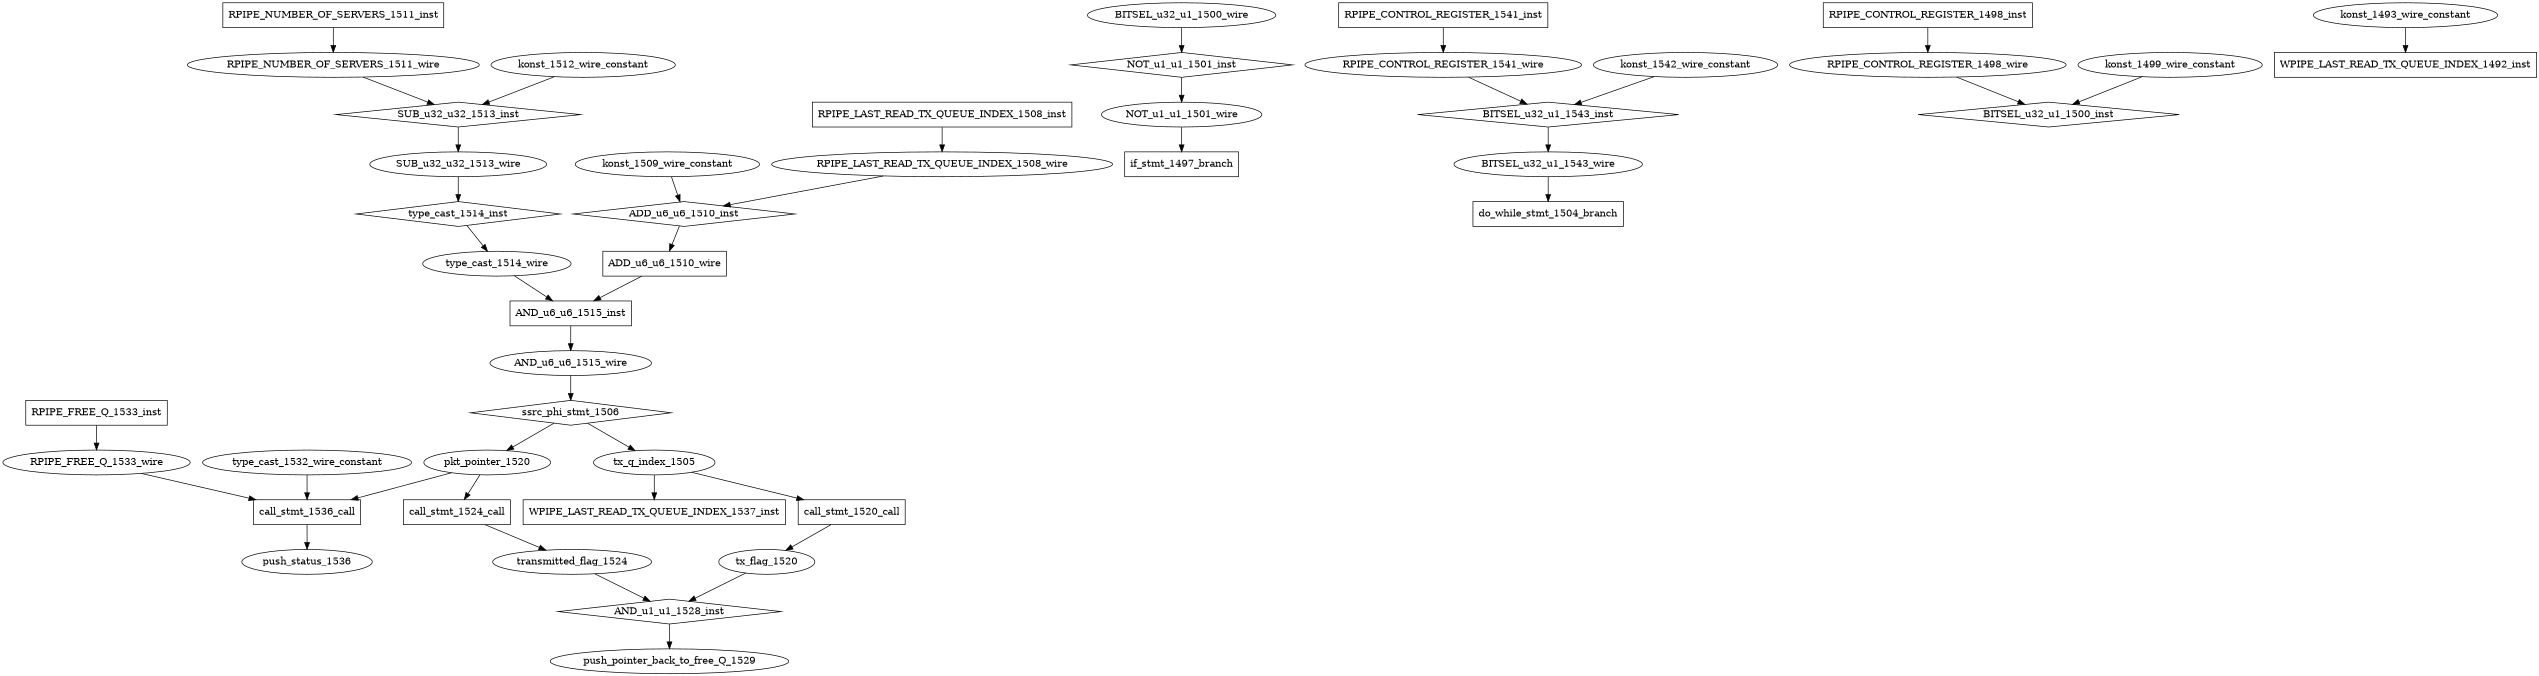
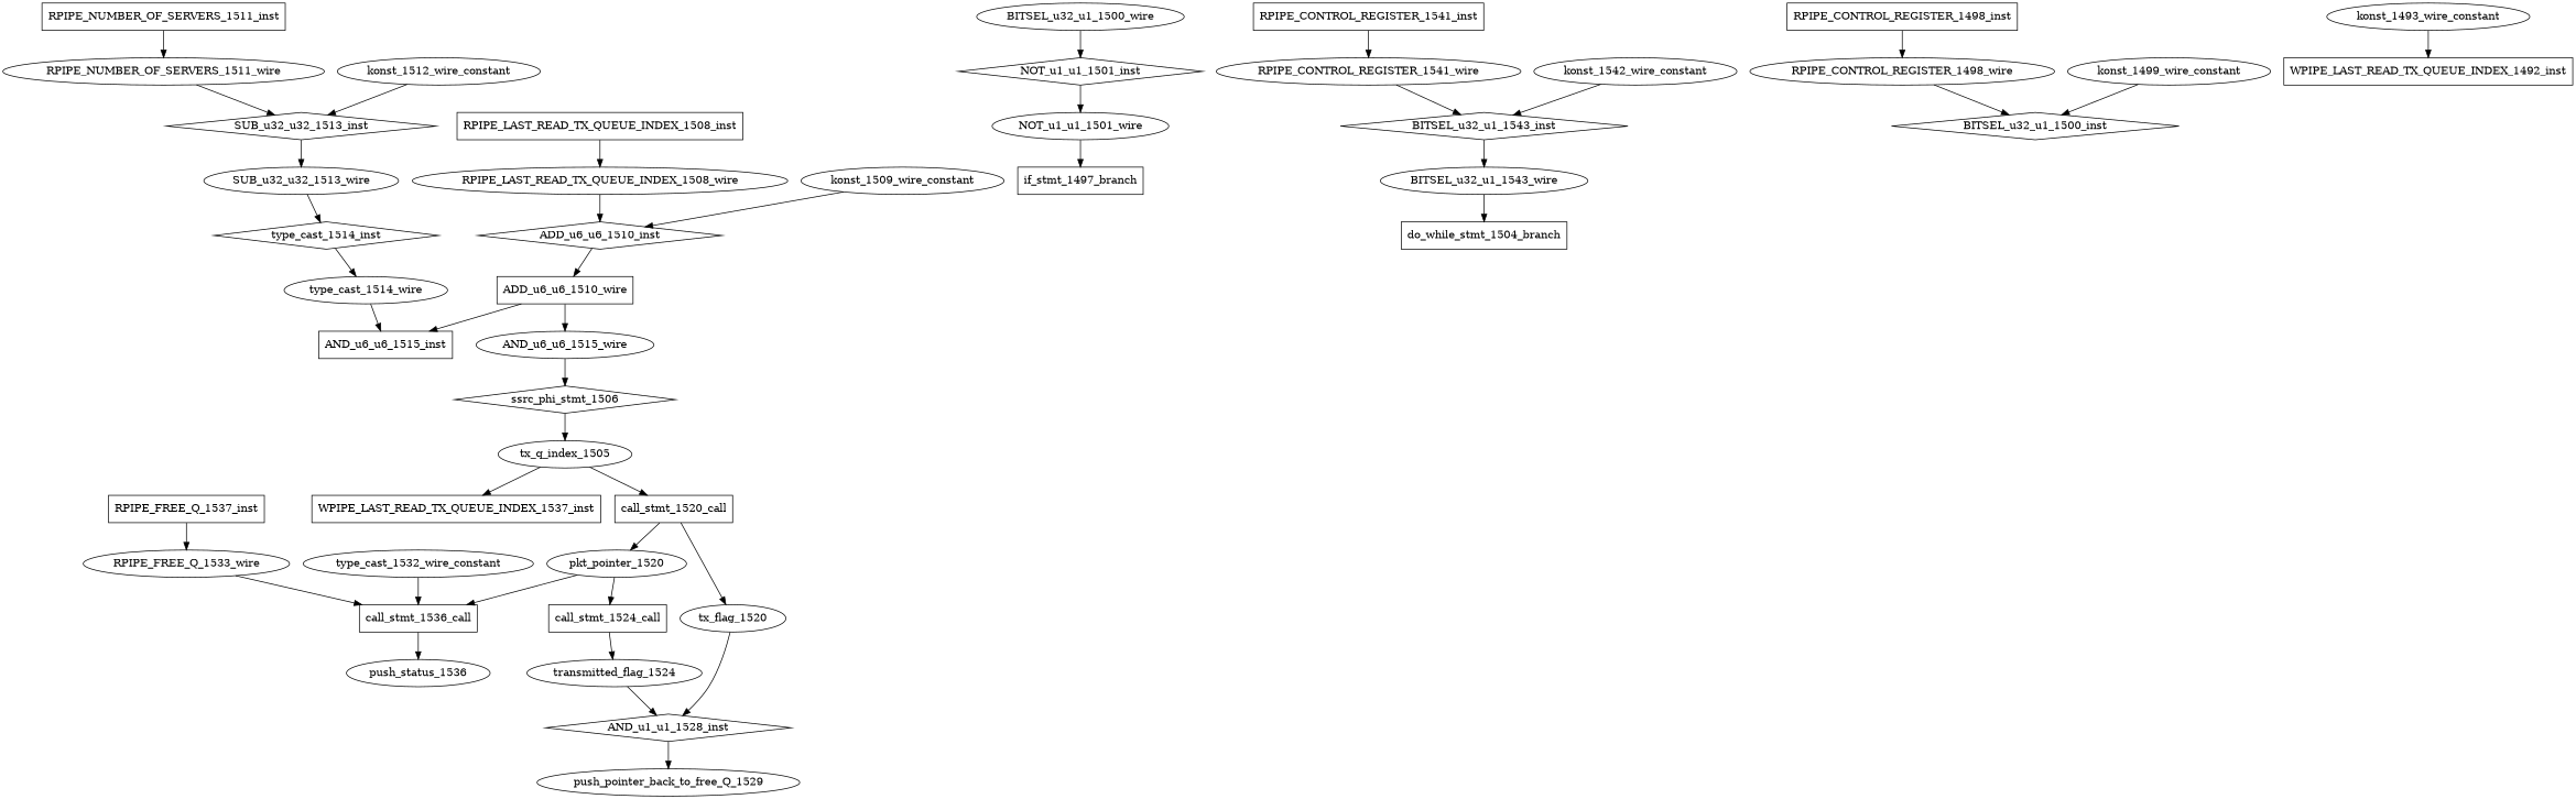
  digraph {
    node [shape=ellipse]
    ADD_u6_u6_1510_wire [shape=box]
    AND_u6_u6_1515_inst [shape=rectangle]
    AND_u6_u6_1515_wire
    ssrc_phi_stmt_1506 [shape=diamond]
    n5 [label=tx_q_index_1505]
    NOT_u1_u1_1501_inst [shape=diamond]
    BITSEL_u32_u1_1500_wire
    NOT_u1_u1_1501_wire
    do_while_stmt_1504_branch [shape=rectangle]
    BITSEL_u32_u1_1543_wire
    if_stmt_1497_branch [shape=rectangle]
    BITSEL_u32_u1_1500_inst [shape=diamond]
    RPIPE_CONTROL_REGISTER_1498_wire
    BITSEL_u32_u1_1543_inst [shape=diamond]
    RPIPE_CONTROL_REGISTER_1541_wire
    call_stmt_1536_call [shape=rectangle]
    RPIPE_FREE_Q_1533_wire
    push_status_1536
    ADD_u6_u6_1510_inst [shape=diamond]
    RPIPE_LAST_READ_TX_QUEUE_INDEX_1508_wire
    SUB_u32_u32_1513_inst [shape=diamond]
    RPIPE_NUMBER_OF_SERVERS_1511_wire
    SUB_u32_u32_1513_wire
    type_cast_1514_inst [shape=diamond]
    type_cast_1514_wire
    WPIPE_LAST_READ_TX_QUEUE_INDEX_1492_inst [shape=rectangle]
    konst_1493_wire_constant
    konst_1499_wire_constant
    konst_1509_wire_constant
    konst_1512_wire_constant
    konst_1542_wire_constant
    pkt_pointer_1520
    call_stmt_1524_call [shape=rectangle]
    transmitted_flag_1524
    AND_u1_u1_1528_inst [shape=diamond]
    push_pointer_back_to_free_Q_1529
    tx_flag_1520
    WPIPE_LAST_READ_TX_QUEUE_INDEX_1537_inst [shape=rectangle]
    call_stmt_1520_call [shape=rectangle]
    type_cast_1532_wire_constant
    RPIPE_CONTROL_REGISTER_1498_inst [shape=rectangle]
    RPIPE_CONTROL_REGISTER_1541_inst [shape=rectangle]
-   RPIPE_FREE_Q_1533_inst [shape=rectangle]
+   RPIPE_FREE_Q_1533_inst [shape=rectangle label=RPIPE_FREE_Q_1537_inst]
    RPIPE_LAST_READ_TX_QUEUE_INDEX_1508_inst [shape=rectangle]
    RPIPE_NUMBER_OF_SERVERS_1511_inst [shape=rectangle]
    ADD_u6_u6_1510_wire -> AND_u6_u6_1515_inst
-   AND_u6_u6_1515_inst -> AND_u6_u6_1515_wire
+   ADD_u6_u6_1510_wire -> AND_u6_u6_1515_wire
    AND_u6_u6_1515_wire -> ssrc_phi_stmt_1506
    ssrc_phi_stmt_1506 -> n5
    n5 -> WPIPE_LAST_READ_TX_QUEUE_INDEX_1537_inst
    n5 -> call_stmt_1520_call
    NOT_u1_u1_1501_inst -> NOT_u1_u1_1501_wire
    BITSEL_u32_u1_1500_wire -> NOT_u1_u1_1501_inst
    NOT_u1_u1_1501_wire -> if_stmt_1497_branch
    BITSEL_u32_u1_1543_wire -> do_while_stmt_1504_branch
    RPIPE_CONTROL_REGISTER_1498_wire -> BITSEL_u32_u1_1500_inst
    BITSEL_u32_u1_1543_inst -> BITSEL_u32_u1_1543_wire
    RPIPE_CONTROL_REGISTER_1541_wire -> BITSEL_u32_u1_1543_inst
    call_stmt_1536_call -> push_status_1536
    RPIPE_FREE_Q_1533_wire -> call_stmt_1536_call
    ADD_u6_u6_1510_inst -> ADD_u6_u6_1510_wire
    RPIPE_LAST_READ_TX_QUEUE_INDEX_1508_wire -> ADD_u6_u6_1510_inst
    SUB_u32_u32_1513_inst -> SUB_u32_u32_1513_wire
    RPIPE_NUMBER_OF_SERVERS_1511_wire -> SUB_u32_u32_1513_inst
    SUB_u32_u32_1513_wire -> type_cast_1514_inst
    type_cast_1514_inst -> type_cast_1514_wire
    type_cast_1514_wire -> AND_u6_u6_1515_inst
    konst_1493_wire_constant -> WPIPE_LAST_READ_TX_QUEUE_INDEX_1492_inst
    konst_1499_wire_constant -> BITSEL_u32_u1_1500_inst
    konst_1509_wire_constant -> ADD_u6_u6_1510_inst
    konst_1512_wire_constant -> SUB_u32_u32_1513_inst
    konst_1542_wire_constant -> BITSEL_u32_u1_1543_inst
    pkt_pointer_1520 -> call_stmt_1536_call
    pkt_pointer_1520 -> call_stmt_1524_call
    call_stmt_1524_call -> transmitted_flag_1524
    transmitted_flag_1524 -> AND_u1_u1_1528_inst
    AND_u1_u1_1528_inst -> push_pointer_back_to_free_Q_1529
    tx_flag_1520 -> AND_u1_u1_1528_inst
-   ssrc_phi_stmt_1506 -> pkt_pointer_1520
+   call_stmt_1520_call -> pkt_pointer_1520
    call_stmt_1520_call -> tx_flag_1520
    type_cast_1532_wire_constant -> call_stmt_1536_call
    RPIPE_CONTROL_REGISTER_1498_inst -> RPIPE_CONTROL_REGISTER_1498_wire
    RPIPE_CONTROL_REGISTER_1541_inst -> RPIPE_CONTROL_REGISTER_1541_wire
    RPIPE_FREE_Q_1533_inst -> RPIPE_FREE_Q_1533_wire
    RPIPE_LAST_READ_TX_QUEUE_INDEX_1508_inst -> RPIPE_LAST_READ_TX_QUEUE_INDEX_1508_wire
    RPIPE_NUMBER_OF_SERVERS_1511_inst -> RPIPE_NUMBER_OF_SERVERS_1511_wire
  }
